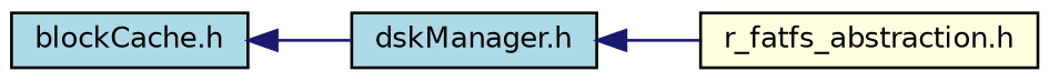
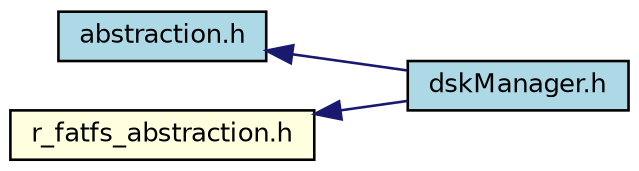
  digraph {
    rankdir=LR
    node [color=black fillcolor=lightblue fontname=Helvetica fontsize=10 shape=record style=filled]
    edge [color=midnightblue dir=back fontname=Helvetica fontsize=10 labelfontname=Helvetica labelfontsize=10 style=solid]
-   n1 [fontcolor=black height=0.2 label="blockCache.h" width=0.4]
+   n1 [fontcolor=black height=0.2 label="abstraction.h" width=0.4]
    n2 [height=0.2 label="dskManager.h" width=0.4]
    n3 [fillcolor=lightyellow height=0.2 label="r_fatfs_abstraction.h" width=0.4]
    n1 -> n2
-   n2 -> n3
+   n3 -> n2
  }
